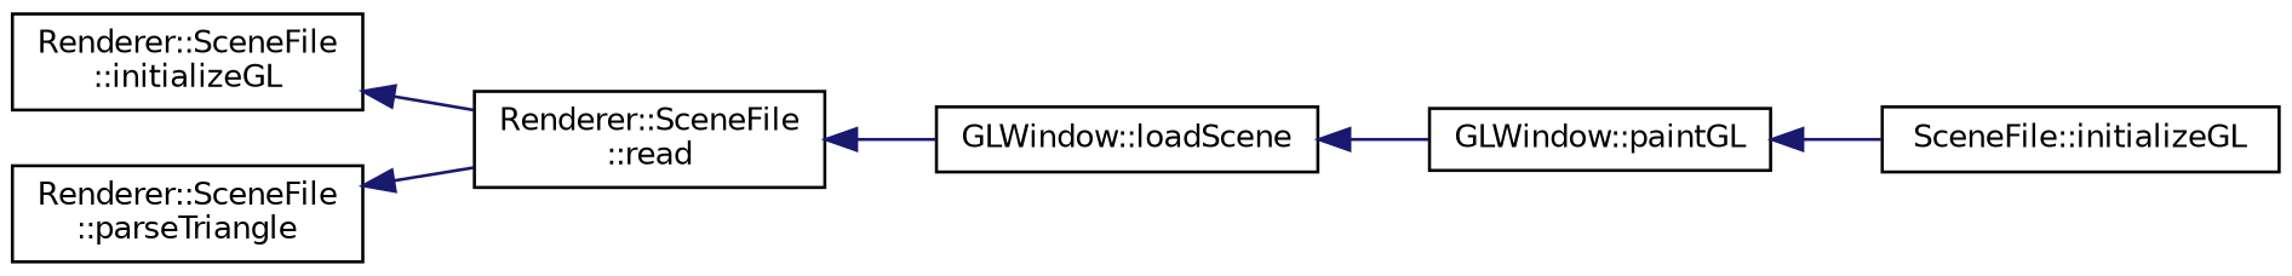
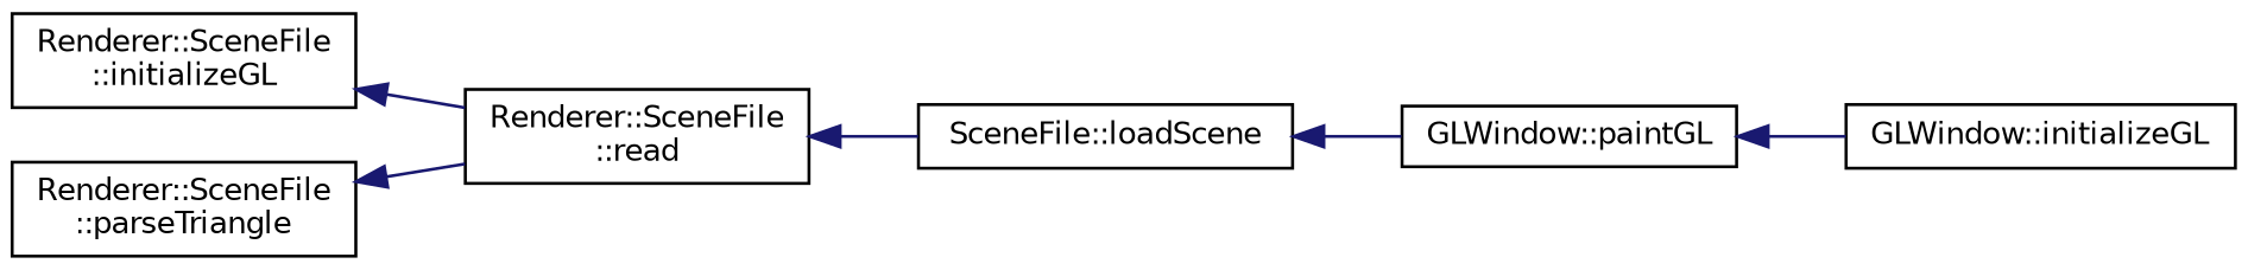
  digraph {
    rankdir=LR
    node [color=black fillcolor=white fontname=Helvetica fontsize=10 shape=record style=filled]
    edge [color=midnightblue dir=back fontname=Helvetica fontsize=10 labelfontname=Helvetica labelfontsize=10 style=solid]
    n1 [height=0.2 label="Renderer::SceneFile\l::initializeGL" width=0.4]
    n2 [height=0.2 label="Renderer::SceneFile\l::read" width=0.4]
    n3 [height=0.2 label="Renderer::SceneFile\l::parseTriangle" width=0.4]
-   n4 [height=0.2 label="GLWindow::loadScene" width=0.4]
+   n4 [height=0.2 label="SceneFile::loadScene" width=0.4]
    n5 [height=0.2 label="GLWindow::paintGL" width=0.4]
-   n6 [height=0.2 label="SceneFile::initializeGL" width=0.4]
+   n6 [height=0.2 label="GLWindow::initializeGL" width=0.4]
    n1 -> n2
    n2 -> n4
    n3 -> n2
    n4 -> n5
    n5 -> n6
  }
